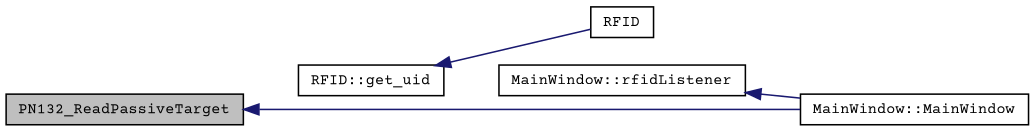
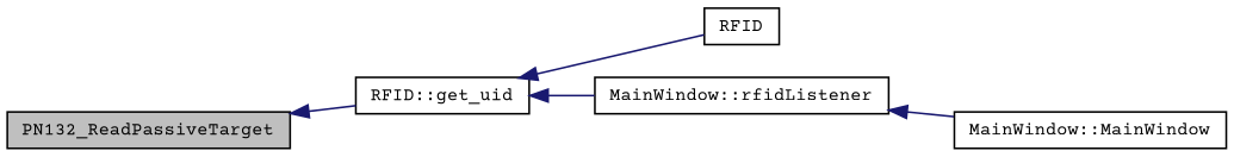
  digraph {
    fontname="Courier Prime"
    rankdir=LR
    node [color=black fillcolor=white fontname="Courier Prime" fontsize=10 shape=record style=filled]
    edge [color=midnightblue dir=back fontname="Courier Prime" fontsize=10 labelfontname=Helvetica labelfontsize=10 style=solid]
    n1 [fillcolor=grey75 fontcolor=black height=0.2 label=PN132_ReadPassiveTarget width=0.4]
    n2 [height=0.2 label="RFID::get_uid" width=0.4]
    n3 [height=0.2 label=RFID width=0.4]
    n4 [height=0.2 label="MainWindow::rfidListener" width=0.4]
    n5 [height=0.2 label="MainWindow::MainWindow" width=0.4]
-   n1 -> n5
+   n1 -> n2
    n2 -> n3
+   n2 -> n4
    n4 -> n5
  }
